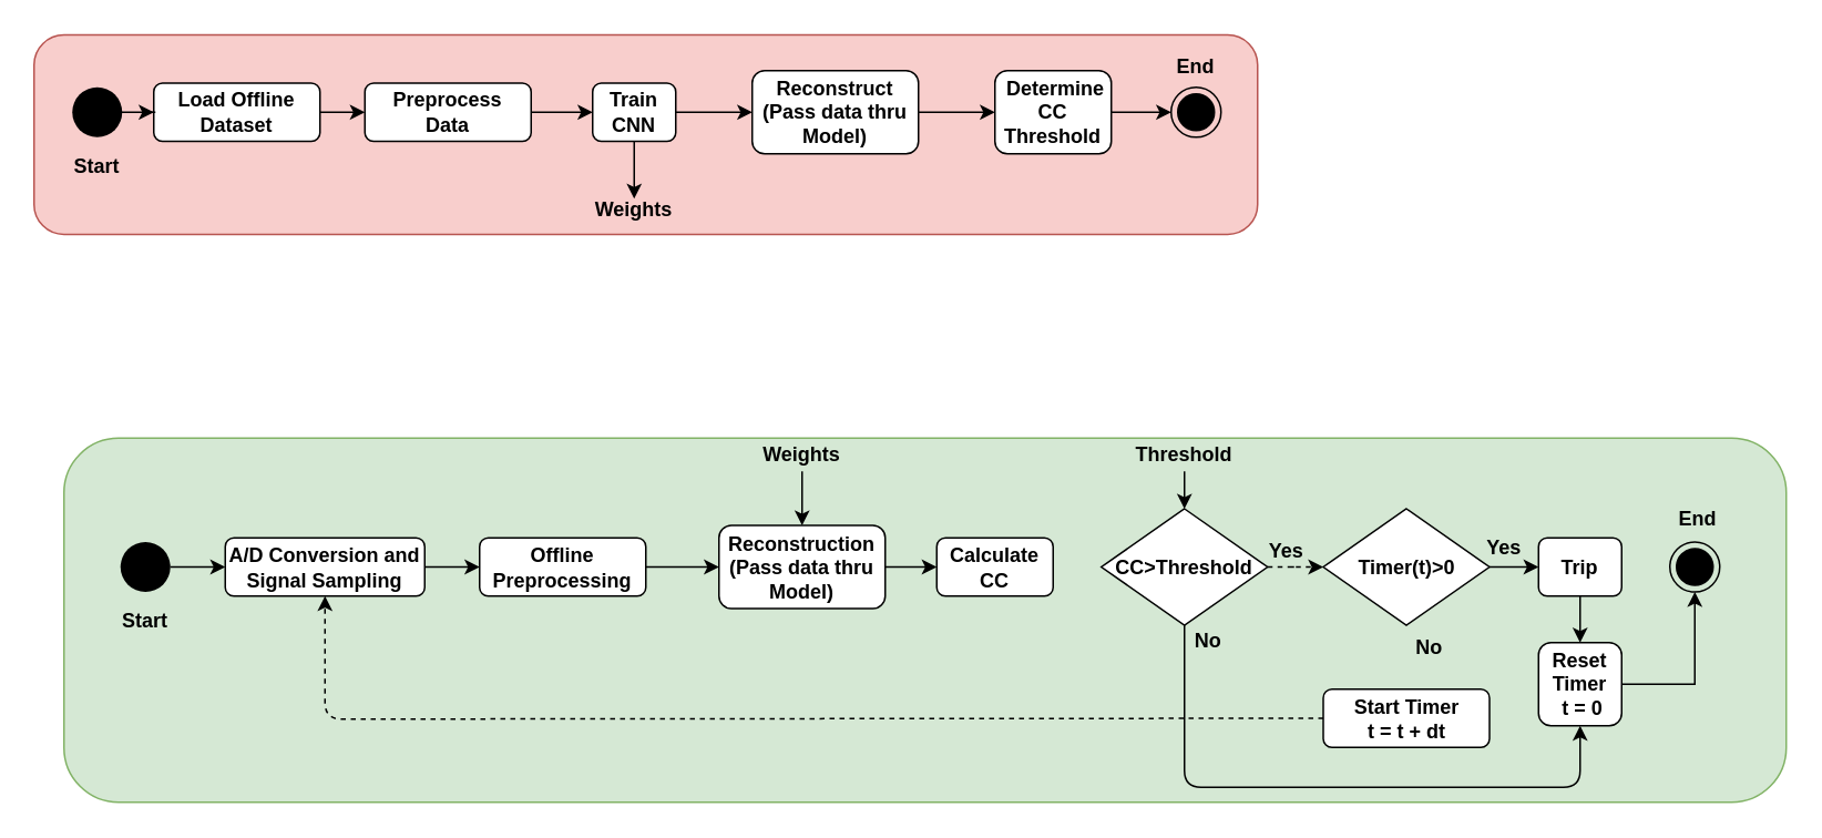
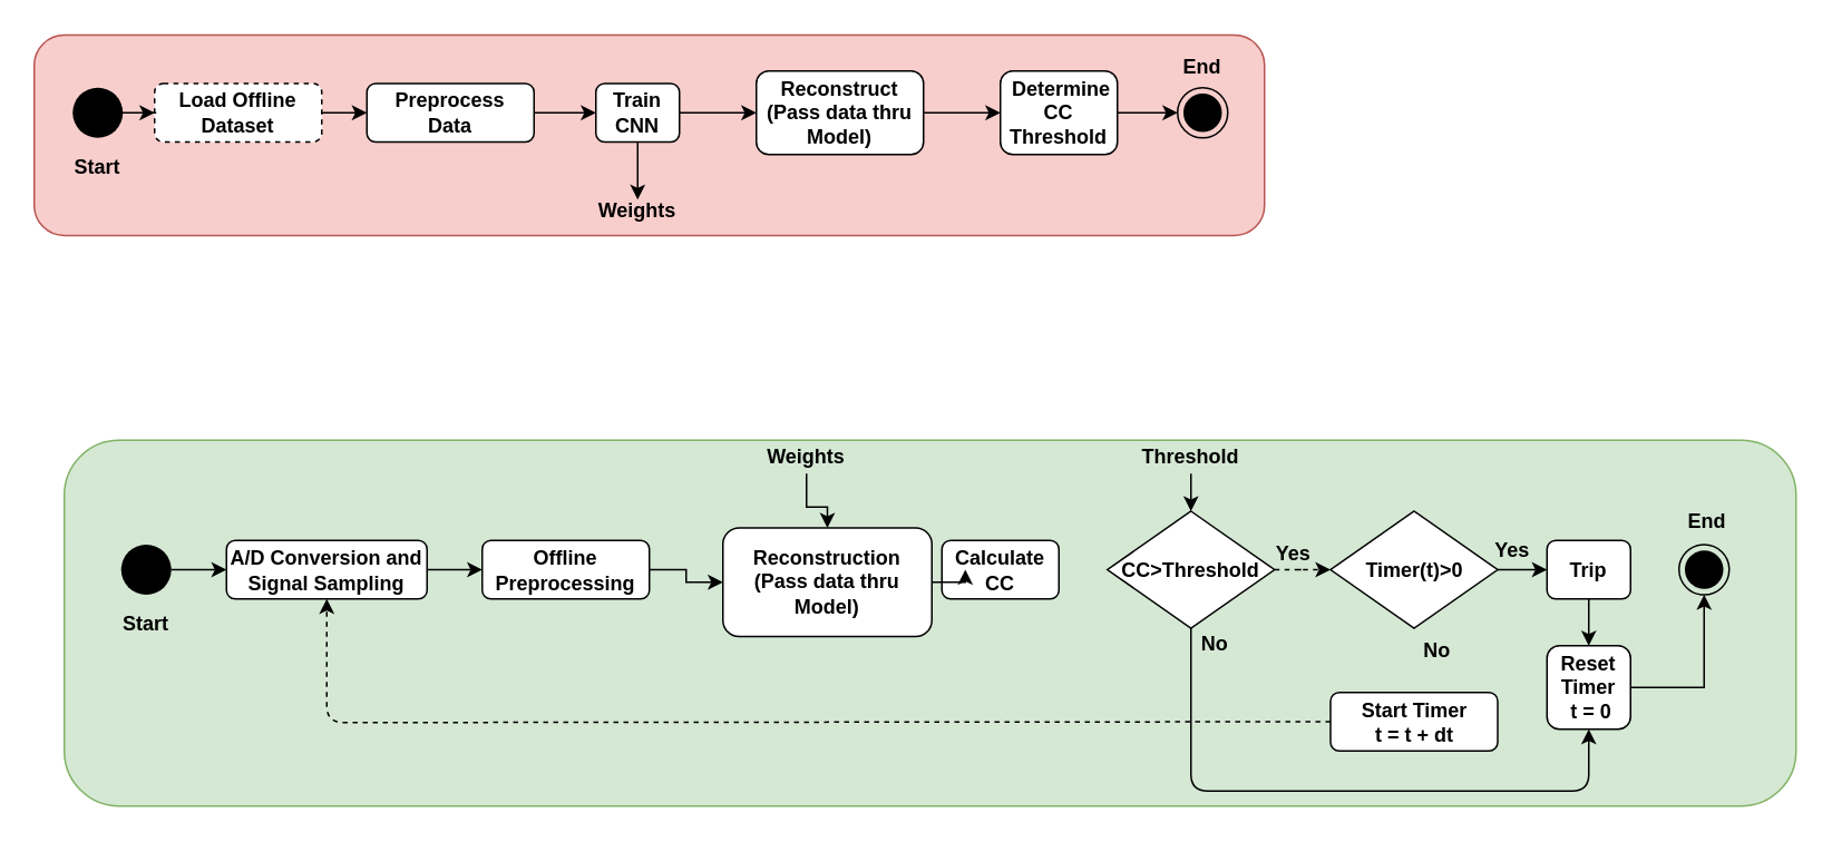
  <mxCell id="0" />
  <mxCell id="1" parent="0" />
  <mxCell id="2" value="" style="rounded=1;whiteSpace=wrap;html=1;fillColor=#d5e8d4;strokeColor=#82b366;" parent="1" vertex="1"><mxGeometry x="38" y="263" width="1036" height="219" as="geometry" /></mxCell>
  <mxCell id="3" value="" style="rounded=1;whiteSpace=wrap;html=1;fillColor=#f8cecc;strokeColor=#b85450;" parent="1" vertex="1"><mxGeometry x="20" y="20.5" width="736" height="120" as="geometry" /></mxCell>
  <mxCell id="4" value="" style="edgeStyle=orthogonalEdgeStyle;rounded=0;orthogonalLoop=1;jettySize=auto;html=1;" parent="1" source="5" target="7" edge="1"><mxGeometry relative="1" as="geometry" /></mxCell>
- <mxCell id="5" value="&lt;b&gt;Load Offline&lt;/b&gt;&lt;div&gt;&lt;b&gt;Dataset&lt;/b&gt;&lt;/div&gt;" style="rounded=1;whiteSpace=wrap;html=1;" parent="1" vertex="1"><mxGeometry x="92" y="49.5" width="100" height="35" as="geometry" /></mxCell>
+ <mxCell id="5" value="&lt;b&gt;Load Offline&lt;/b&gt;&lt;div&gt;&lt;b&gt;Dataset&lt;/b&gt;&lt;/div&gt;" style="rounded=1;whiteSpace=wrap;html=1;dashed=1;" parent="1" vertex="1"><mxGeometry x="92" y="49.5" width="100" height="35" as="geometry" /></mxCell>
  <mxCell id="6" value="" style="edgeStyle=orthogonalEdgeStyle;rounded=0;orthogonalLoop=1;jettySize=auto;html=1;" parent="1" source="7" target="10" edge="1"><mxGeometry relative="1" as="geometry"><mxPoint x="359" y="64.5" as="targetPoint" /></mxGeometry></mxCell>
  <mxCell id="7" value="&lt;div&gt;&lt;b&gt;Preprocess&lt;/b&gt;&lt;/div&gt;&lt;div&gt;&lt;b&gt;Data&lt;br&gt;&lt;/b&gt;&lt;/div&gt;" style="rounded=1;whiteSpace=wrap;html=1;" parent="1" vertex="1"><mxGeometry x="219" y="49.5" width="100" height="35" as="geometry" /></mxCell>
  <mxCell id="8" value="" style="edgeStyle=orthogonalEdgeStyle;rounded=0;orthogonalLoop=1;jettySize=auto;html=1;" parent="1" source="10" target="12" edge="1"><mxGeometry relative="1" as="geometry" /></mxCell>
  <mxCell id="9" value="" style="edgeStyle=orthogonalEdgeStyle;rounded=0;orthogonalLoop=1;jettySize=auto;html=1;" parent="1" source="10" edge="1"><mxGeometry relative="1" as="geometry"><mxPoint x="381" y="119" as="targetPoint" /></mxGeometry></mxCell>
  <mxCell id="10" value="&lt;b&gt;Train&lt;/b&gt; &lt;b&gt;CNN&lt;/b&gt;" style="rounded=1;whiteSpace=wrap;html=1;" parent="1" vertex="1"><mxGeometry x="356" y="49.5" width="50" height="35" as="geometry" /></mxCell>
  <mxCell id="11" value="" style="edgeStyle=orthogonalEdgeStyle;rounded=0;orthogonalLoop=1;jettySize=auto;html=1;" parent="1" source="12" target="14" edge="1"><mxGeometry relative="1" as="geometry" /></mxCell>
  <mxCell id="12" value="&lt;div&gt;&lt;b&gt;Reconstruct&lt;br&gt;&lt;/b&gt;&lt;/div&gt;&lt;div&gt;&lt;b&gt;(Pass data thru&lt;/b&gt;&lt;/div&gt;&lt;div&gt;&lt;b&gt;Model)&lt;br&gt;&lt;/b&gt;&lt;/div&gt;" style="whiteSpace=wrap;html=1;rounded=1;" parent="1" vertex="1"><mxGeometry x="452" y="42" width="100" height="50" as="geometry" /></mxCell>
  <mxCell id="13" value="" style="edgeStyle=orthogonalEdgeStyle;rounded=0;orthogonalLoop=1;jettySize=auto;html=1;" parent="1" source="14" target="41" edge="1"><mxGeometry relative="1" as="geometry" /></mxCell>
  <mxCell id="14" value="&lt;div&gt;&lt;b&gt;&amp;nbsp;Determine&lt;br&gt;&lt;/b&gt;&lt;/div&gt;&lt;div&gt;&lt;b&gt;CC Threshold&lt;br&gt;&lt;/b&gt;&lt;/div&gt;" style="rounded=1;whiteSpace=wrap;html=1;" parent="1" vertex="1"><mxGeometry x="598" y="42" width="70" height="50" as="geometry" /></mxCell>
  <mxCell id="15" value="" style="edgeStyle=orthogonalEdgeStyle;rounded=0;orthogonalLoop=1;jettySize=auto;html=1;" parent="1" source="16" target="18" edge="1"><mxGeometry relative="1" as="geometry" /></mxCell>
  <mxCell id="16" value="&lt;div&gt;&lt;b&gt;A/D Conversion and&lt;/b&gt;&lt;/div&gt;&lt;div&gt;&lt;b&gt;Signal Sampling&lt;br&gt;&lt;/b&gt;&lt;/div&gt;" style="rounded=1;whiteSpace=wrap;html=1;" parent="1" vertex="1"><mxGeometry x="135" y="323" width="120" height="35" as="geometry" /></mxCell>
  <mxCell id="17" value="" style="edgeStyle=orthogonalEdgeStyle;rounded=0;orthogonalLoop=1;jettySize=auto;html=1;" parent="1" source="18" target="35" edge="1"><mxGeometry relative="1" as="geometry" /></mxCell>
  <mxCell id="18" value="&lt;div&gt;&lt;b&gt;Offline&lt;/b&gt;&lt;/div&gt;&lt;div&gt;&lt;b&gt;Preprocessing&lt;br&gt;&lt;/b&gt;&lt;/div&gt;" style="whiteSpace=wrap;html=1;rounded=1;" parent="1" vertex="1"><mxGeometry x="288" y="323" width="100" height="35" as="geometry" /></mxCell>
  <mxCell id="19" value="&lt;div&gt;&lt;b&gt;Calculate&lt;/b&gt;&lt;/div&gt;&lt;div&gt;&lt;b&gt;CC&lt;br&gt;&lt;/b&gt;&lt;/div&gt;" style="rounded=1;whiteSpace=wrap;html=1;" parent="1" vertex="1"><mxGeometry x="563" y="323" width="70" height="35" as="geometry" /></mxCell>
  <mxCell id="20" value="" style="edgeStyle=orthogonalEdgeStyle;rounded=0;orthogonalLoop=1;jettySize=auto;html=1;dashed=1;" parent="1" source="21" target="24" edge="1"><mxGeometry relative="1" as="geometry" /></mxCell>
  <mxCell id="21" value="&lt;b&gt;CC&amp;gt;Threshold&lt;/b&gt;" style="rhombus;whiteSpace=wrap;html=1;" parent="1" vertex="1"><mxGeometry x="662" y="305.5" width="100" height="70" as="geometry" /></mxCell>
  <mxCell id="22" value="&lt;div&gt;&lt;b&gt;Start Timer&lt;/b&gt;&lt;/div&gt;&lt;div&gt;&lt;b&gt;t = t + dt&lt;br&gt;&lt;/b&gt;&lt;/div&gt;" style="rounded=1;whiteSpace=wrap;html=1;" parent="1" vertex="1"><mxGeometry x="795.5" y="414" width="100" height="35" as="geometry" /></mxCell>
  <mxCell id="23" value="" style="edgeStyle=orthogonalEdgeStyle;rounded=0;orthogonalLoop=1;jettySize=auto;html=1;entryX=0;entryY=0.5;entryDx=0;entryDy=0;" parent="1" source="24" target="43" edge="1"><mxGeometry relative="1" as="geometry"><mxPoint x="952" y="358" as="targetPoint" /></mxGeometry></mxCell>
  <mxCell id="24" value="&lt;b&gt;Timer(t)&amp;gt;0&lt;/b&gt;" style="rhombus;whiteSpace=wrap;html=1;" parent="1" vertex="1"><mxGeometry x="795.5" y="305.5" width="100" height="70" as="geometry" /></mxCell>
  <mxCell id="25" value="&lt;b&gt;Yes&lt;/b&gt;" style="text;html=1;align=center;verticalAlign=middle;resizable=0;points=[];autosize=1;strokeColor=none;" parent="1" vertex="1"><mxGeometry x="758" y="322" width="30" height="18" as="geometry" /></mxCell>
  <mxCell id="26" value="Yes" style="text;html=1;align=center;verticalAlign=middle;resizable=0;points=[];autosize=1;strokeColor=none;fontStyle=1" parent="1" vertex="1"><mxGeometry x="889" y="320" width="30" height="18" as="geometry" /></mxCell>
  <mxCell id="27" value="" style="endArrow=classic;html=1;exitX=0.5;exitY=1;exitDx=0;exitDy=0;entryX=0.5;entryY=1;entryDx=0;entryDy=0;" parent="1" source="21" target="50" edge="1"><mxGeometry width="50" height="50" relative="1" as="geometry"><mxPoint x="327" y="487" as="sourcePoint" /><mxPoint x="276" y="452.5" as="targetPoint" /><Array as="points"><mxPoint x="712" y="473" /><mxPoint x="950" y="473" /></Array></mxGeometry></mxCell>
  <mxCell id="28" value="&lt;b&gt;No&lt;/b&gt;" style="text;html=1;align=center;verticalAlign=middle;resizable=0;points=[];autosize=1;strokeColor=none;" parent="1" vertex="1"><mxGeometry x="713" y="375.5" width="25" height="18" as="geometry" /></mxCell>
  <mxCell id="29" value="&lt;b&gt;No&lt;/b&gt;" style="text;html=1;align=center;verticalAlign=middle;resizable=0;points=[];autosize=1;strokeColor=none;" parent="1" vertex="1"><mxGeometry x="846" y="380" width="25" height="18" as="geometry" /></mxCell>
  <mxCell id="30" value="" style="edgeStyle=orthogonalEdgeStyle;rounded=0;orthogonalLoop=1;jettySize=auto;html=1;" parent="1" source="31" target="5" edge="1"><mxGeometry relative="1" as="geometry" /></mxCell>
  <mxCell id="31" value="" style="ellipse;fillColor=#000000;strokeColor=none;" parent="1" vertex="1"><mxGeometry x="43" y="52" width="30" height="30" as="geometry" /></mxCell>
  <mxCell id="32" value="" style="edgeStyle=orthogonalEdgeStyle;rounded=0;orthogonalLoop=1;jettySize=auto;html=1;" parent="1" source="33" target="16" edge="1"><mxGeometry relative="1" as="geometry" /></mxCell>
  <mxCell id="33" value="" style="ellipse;fillColor=#000000;strokeColor=none;" parent="1" vertex="1"><mxGeometry x="72" y="325.5" width="30" height="30" as="geometry" /></mxCell>
  <mxCell id="34" value="" style="edgeStyle=orthogonalEdgeStyle;rounded=0;orthogonalLoop=1;jettySize=auto;html=1;" parent="1" source="35" target="19" edge="1"><mxGeometry relative="1" as="geometry" /></mxCell>
- <mxCell id="35" value="&lt;div&gt;&lt;b&gt;Reconstruction&lt;br&gt;&lt;/b&gt;&lt;/div&gt;&lt;div&gt;&lt;b&gt;(Pass data thru&lt;/b&gt;&lt;/div&gt;&lt;div&gt;&lt;b&gt;Model)&lt;br&gt;&lt;/b&gt;&lt;/div&gt;" style="whiteSpace=wrap;html=1;rounded=1;" parent="1" vertex="1"><mxGeometry x="432" y="315.5" width="100" height="50" as="geometry" /></mxCell>
+ <mxCell id="35" value="&lt;div&gt;&lt;b&gt;Reconstruction&lt;br&gt;&lt;/b&gt;&lt;/div&gt;&lt;div&gt;&lt;b&gt;(Pass data thru&lt;/b&gt;&lt;/div&gt;&lt;div&gt;&lt;b&gt;Model)&lt;br&gt;&lt;/b&gt;&lt;/div&gt;" style="whiteSpace=wrap;html=1;rounded=1;" parent="1" vertex="1"><mxGeometry x="432" y="315.5" width="125" height="65" as="geometry" /></mxCell>
  <mxCell id="36" value="" style="edgeStyle=orthogonalEdgeStyle;rounded=0;orthogonalLoop=1;jettySize=auto;html=1;" parent="1" source="37" target="35" edge="1"><mxGeometry relative="1" as="geometry" /></mxCell>
  <mxCell id="37" value="&lt;b&gt;Weights&lt;/b&gt;" style="text;html=1;strokeColor=none;fillColor=none;align=center;verticalAlign=middle;whiteSpace=wrap;rounded=0;" parent="1" vertex="1"><mxGeometry x="462" y="263" width="40" height="20" as="geometry" /></mxCell>
  <mxCell id="38" value="" style="edgeStyle=orthogonalEdgeStyle;rounded=0;orthogonalLoop=1;jettySize=auto;html=1;entryX=0.5;entryY=0;entryDx=0;entryDy=0;" parent="1" source="39" target="21" edge="1"><mxGeometry relative="1" as="geometry"><mxPoint x="710" y="312" as="targetPoint" /></mxGeometry></mxCell>
  <mxCell id="39" value="&lt;b&gt;Threshold&lt;/b&gt;" style="text;html=1;strokeColor=none;fillColor=none;align=center;verticalAlign=middle;whiteSpace=wrap;rounded=0;" parent="1" vertex="1"><mxGeometry x="692" y="263" width="40" height="20" as="geometry" /></mxCell>
  <mxCell id="40" value="" style="ellipse;html=1;shape=endState;fillColor=#000000;strokeColor=#000000;" parent="1" vertex="1"><mxGeometry x="1004" y="325.5" width="30" height="30" as="geometry" /></mxCell>
  <mxCell id="41" value="" style="ellipse;html=1;shape=endState;fillColor=#000000;strokeColor=#000000;" parent="1" vertex="1"><mxGeometry x="704" y="52" width="30" height="30" as="geometry" /></mxCell>
  <mxCell id="42" value="" style="edgeStyle=orthogonalEdgeStyle;rounded=0;orthogonalLoop=1;jettySize=auto;html=1;" parent="1" source="43" target="50" edge="1"><mxGeometry relative="1" as="geometry" /></mxCell>
  <mxCell id="43" value="&lt;b&gt;Trip&lt;/b&gt;" style="rounded=1;whiteSpace=wrap;html=1;" parent="1" vertex="1"><mxGeometry x="925" y="323" width="50" height="35" as="geometry" /></mxCell>
  <mxCell id="44" value="&lt;b&gt;End&lt;/b&gt;" style="text;html=1;strokeColor=none;fillColor=none;align=center;verticalAlign=middle;whiteSpace=wrap;rounded=0;" parent="1" vertex="1"><mxGeometry x="1001" y="302" width="40" height="20" as="geometry" /></mxCell>
  <mxCell id="45" value="&lt;b&gt;End&lt;/b&gt;" style="text;html=1;strokeColor=none;fillColor=none;align=center;verticalAlign=middle;whiteSpace=wrap;rounded=0;" parent="1" vertex="1"><mxGeometry x="699" y="29.5" width="40" height="20" as="geometry" /></mxCell>
  <mxCell id="46" value="&lt;b&gt;Start&lt;/b&gt;" style="text;html=1;strokeColor=none;fillColor=none;align=center;verticalAlign=middle;whiteSpace=wrap;rounded=0;" parent="1" vertex="1"><mxGeometry x="67" y="363" width="40" height="20" as="geometry" /></mxCell>
  <mxCell id="47" value="&lt;b&gt;Start&lt;/b&gt;" style="text;html=1;strokeColor=none;fillColor=none;align=center;verticalAlign=middle;whiteSpace=wrap;rounded=0;" parent="1" vertex="1"><mxGeometry x="38" y="90" width="40" height="20" as="geometry" /></mxCell>
  <mxCell id="48" value="&lt;b&gt;Weights&lt;/b&gt;" style="text;html=1;strokeColor=none;fillColor=none;align=center;verticalAlign=middle;whiteSpace=wrap;rounded=0;" parent="1" vertex="1"><mxGeometry x="361" y="116" width="40" height="20" as="geometry" /></mxCell>
  <mxCell id="49" value="" style="edgeStyle=orthogonalEdgeStyle;rounded=0;orthogonalLoop=1;jettySize=auto;html=1;entryX=0.5;entryY=1;entryDx=0;entryDy=0;" parent="1" source="50" target="40" edge="1"><mxGeometry relative="1" as="geometry" /></mxCell>
  <mxCell id="50" value="&lt;b&gt;Reset Timer&lt;br&gt;&amp;nbsp;t = 0&lt;br&gt;&lt;/b&gt;" style="rounded=1;whiteSpace=wrap;html=1;" parent="1" vertex="1"><mxGeometry x="925" y="386" width="50" height="50" as="geometry" /></mxCell>
  <mxCell id="51" value="" style="html=1;labelBackgroundColor=#ffffff;startArrow=none;startFill=0;startSize=6;endArrow=classic;endFill=1;endSize=6;jettySize=auto;orthogonalLoop=1;strokeWidth=1;dashed=1;fontSize=14;exitX=0;exitY=0.5;exitDx=0;exitDy=0;entryX=0.5;entryY=1;entryDx=0;entryDy=0;" parent="1" source="22" target="16" edge="1"><mxGeometry width="60" height="60" relative="1" as="geometry"><mxPoint x="361" y="532" as="sourcePoint" /><mxPoint x="421" y="472" as="targetPoint" /><Array as="points"><mxPoint x="195" y="432" /></Array></mxGeometry></mxCell>
